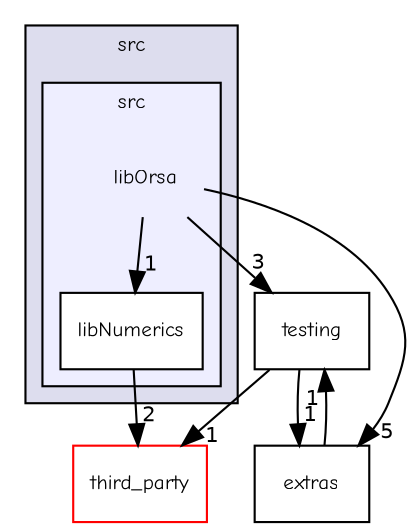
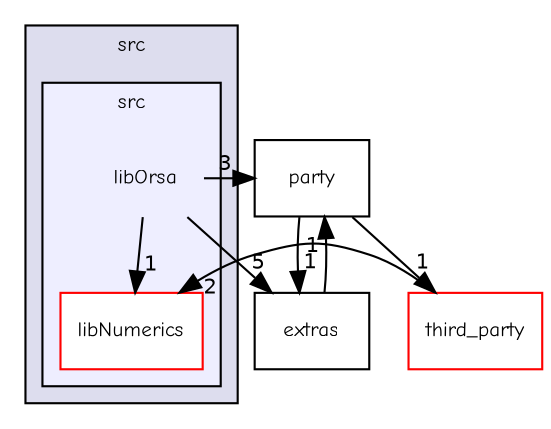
  digraph {
    compound=true
    fontname="Comic Neue"
    node [color=red fontname="Comic Neue" fontsize=10 shape=box fillcolor=white style=filled]
    edge [fontname="Comic Neue" headlabel=1 labeldistance=1.5 labelfontname=Helvetica labelfontsize=10]
    n1 [label=libOrsa shape=plaintext fillcolor="" style=""]
-   n2 [color=black label=libNumerics]
-   n3 [label=testing color="" fillcolor="" style=""]
+   n2 [label=libNumerics]
+   n3 [label=party color="" fillcolor="" style=""]
    n4 [color=black label=extras]
    n5 [label=third_party]
    subgraph cluster_1 {
      bgcolor="#ddddee"
      fontsize=10
      label=src
      pencolor=black
      subgraph cluster_2 {
        bgcolor="#eeeeff"
        fontsize=10
        label=src
        pencolor=black
        n1
        n2
      }
    }
    n1 -> n2
    n1 -> n3 [headlabel=3]
    n1 -> n4 [headlabel=5]
-   n2 -> n5 [headlabel=2]
+   n5 -> n2 [headlabel=2]
    n3 -> n4
    n3 -> n5
    n4 -> n3
  }
